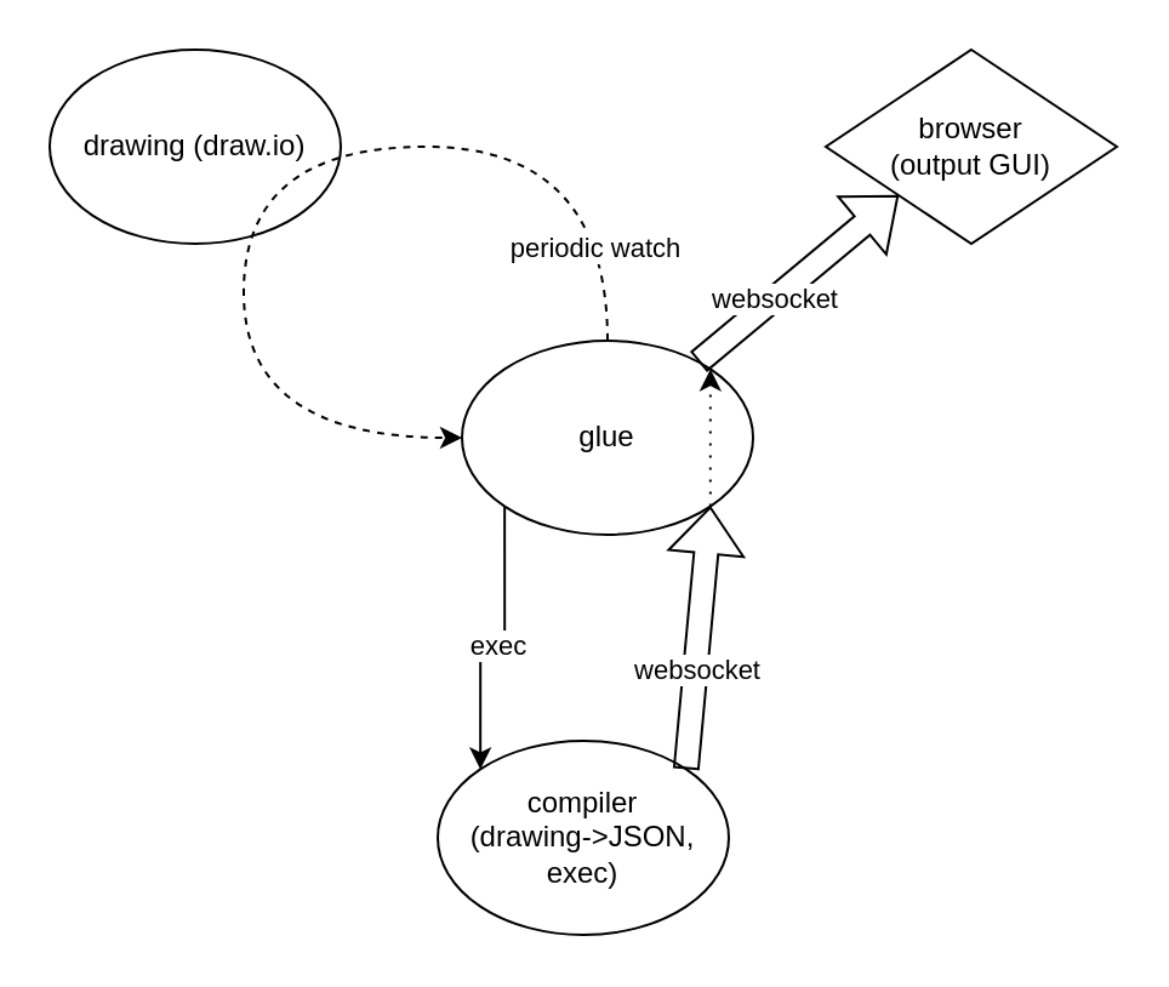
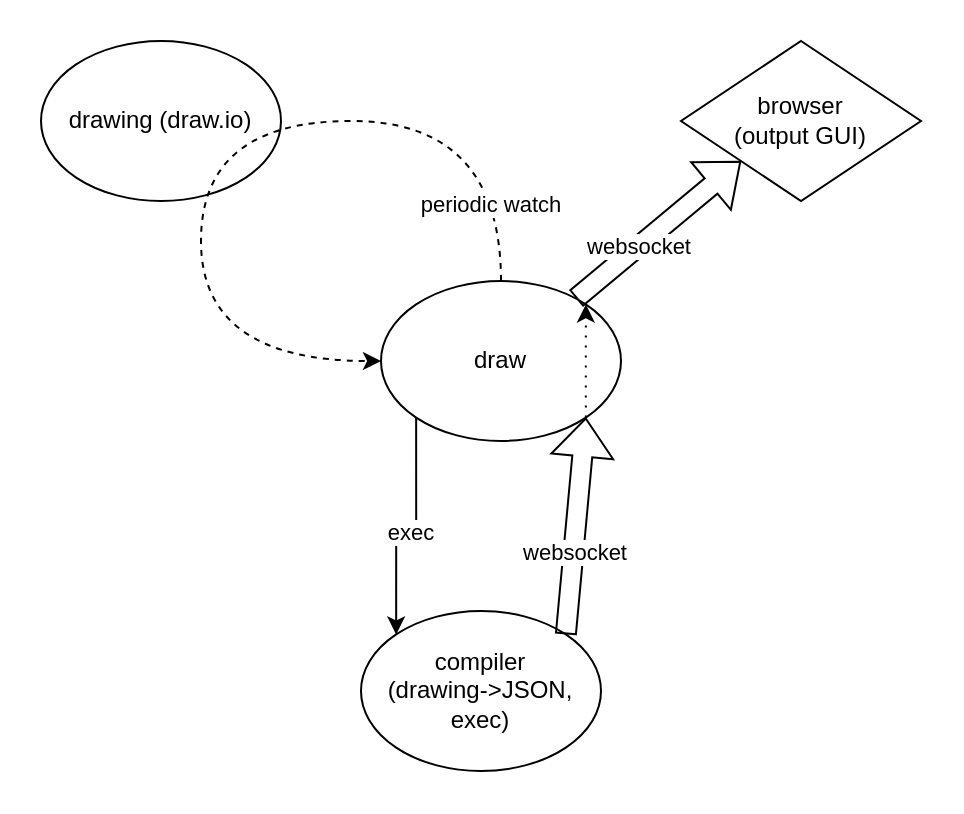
  <mxCell id="0" />
  <mxCell id="1" parent="0" />
  <mxCell id="2" value="drawing (draw.io)" style="ellipse;whiteSpace=wrap;html=1;" vertex="1" parent="1"><mxGeometry x="20" y="20" width="120" height="80" as="geometry" /></mxCell>
  <mxCell id="3" value="browser&lt;div&gt;(output GUI)&lt;/div&gt;" style="rhombus;whiteSpace=wrap;html=1;" vertex="1" parent="1"><mxGeometry x="340" y="20" width="120" height="80" as="geometry" /></mxCell>
  <mxCell id="4" style="edgeStyle=orthogonalEdgeStyle;rounded=0;orthogonalLoop=1;jettySize=auto;html=1;exitX=0;exitY=1;exitDx=0;exitDy=0;entryX=0;entryY=0;entryDx=0;entryDy=0;" edge="1" parent="1" source="6" target="7"><mxGeometry relative="1" as="geometry" /></mxCell>
  <mxCell id="5" value="exec" style="edgeLabel;html=1;align=center;verticalAlign=middle;resizable=0;points=[];" vertex="1" connectable="0" parent="4"><mxGeometry x="-0.039" y="3" relative="1" as="geometry"><mxPoint as="offset" /></mxGeometry></mxCell>
- <mxCell id="6" value="glue" style="ellipse;whiteSpace=wrap;html=1;" vertex="1" parent="1"><mxGeometry x="190" y="140" width="120" height="80" as="geometry" /></mxCell>
+ <mxCell id="6" value="draw" style="ellipse;whiteSpace=wrap;html=1;" vertex="1" parent="1"><mxGeometry x="190" y="140" width="120" height="80" as="geometry" /></mxCell>
  <mxCell id="7" value="compiler&lt;div&gt;(drawing-&amp;gt;JSON, exec)&lt;/div&gt;" style="ellipse;whiteSpace=wrap;html=1;" vertex="1" parent="1"><mxGeometry x="180" y="305" width="120" height="80" as="geometry" /></mxCell>
  <mxCell id="8" style="edgeStyle=orthogonalEdgeStyle;rounded=0;orthogonalLoop=1;jettySize=auto;html=1;exitX=0.5;exitY=0;exitDx=0;exitDy=0;entryX=0;entryY=0.5;entryDx=0;entryDy=0;curved=1;dashed=1;" edge="1" parent="1" source="6" target="6"><mxGeometry relative="1" as="geometry"><Array as="points"><mxPoint x="250" y="60" /><mxPoint x="100" y="60" /><mxPoint x="100" y="180" /></Array></mxGeometry></mxCell>
  <mxCell id="9" value="periodic watch" style="edgeLabel;html=1;align=center;verticalAlign=middle;resizable=0;points=[];" vertex="1" connectable="0" parent="8"><mxGeometry x="-0.823" y="6" relative="1" as="geometry"><mxPoint as="offset" /></mxGeometry></mxCell>
  <mxCell id="10" value="" style="shape=flexArrow;endArrow=classic;html=1;rounded=0;entryX=0;entryY=1;entryDx=0;entryDy=0;" edge="1" parent="1" source="6" target="3"><mxGeometry width="50" height="50" relative="1" as="geometry"><mxPoint x="340" y="190" as="sourcePoint" /><mxPoint x="390" y="140" as="targetPoint" /></mxGeometry></mxCell>
  <mxCell id="11" value="websocket" style="edgeLabel;html=1;align=center;verticalAlign=middle;resizable=0;points=[];" vertex="1" connectable="0" parent="10"><mxGeometry x="-0.242" relative="1" as="geometry"><mxPoint as="offset" /></mxGeometry></mxCell>
  <mxCell id="12" value="" style="shape=flexArrow;endArrow=classic;html=1;rounded=0;exitX=1;exitY=0;exitDx=0;exitDy=0;entryX=1;entryY=1;entryDx=0;entryDy=0;" edge="1" parent="1" source="7" target="6"><mxGeometry width="50" height="50" relative="1" as="geometry"><mxPoint x="297" y="159" as="sourcePoint" /><mxPoint x="368" y="98" as="targetPoint" /></mxGeometry></mxCell>
  <mxCell id="13" value="websocket" style="edgeLabel;html=1;align=center;verticalAlign=middle;resizable=0;points=[];" vertex="1" connectable="0" parent="12"><mxGeometry x="-0.242" relative="1" as="geometry"><mxPoint as="offset" /></mxGeometry></mxCell>
  <mxCell id="14" style="edgeStyle=orthogonalEdgeStyle;rounded=0;orthogonalLoop=1;jettySize=auto;html=1;exitX=1;exitY=1;exitDx=0;exitDy=0;entryX=1;entryY=0;entryDx=0;entryDy=0;dashed=1;dashPattern=1 4;" edge="1" parent="1" source="6" target="6"><mxGeometry relative="1" as="geometry"><Array as="points"><mxPoint x="292" y="190" /><mxPoint x="292" y="190" /></Array></mxGeometry></mxCell>
